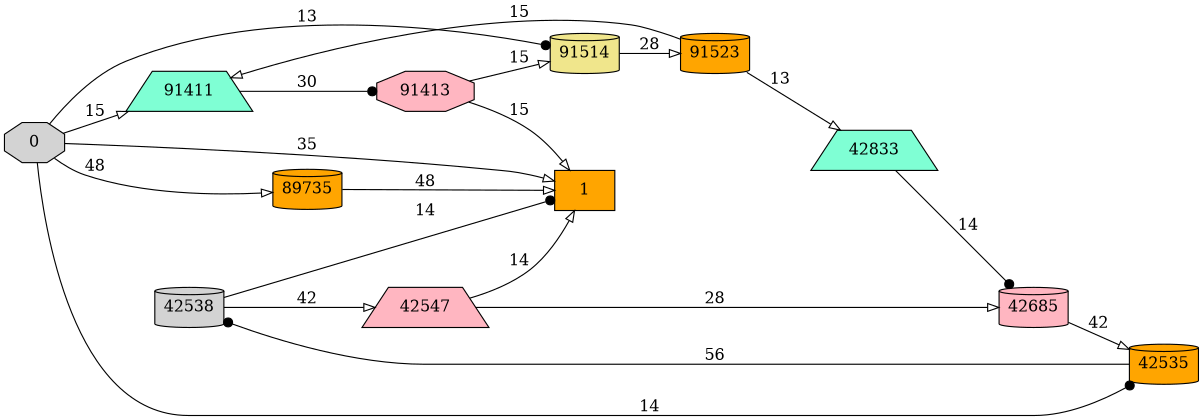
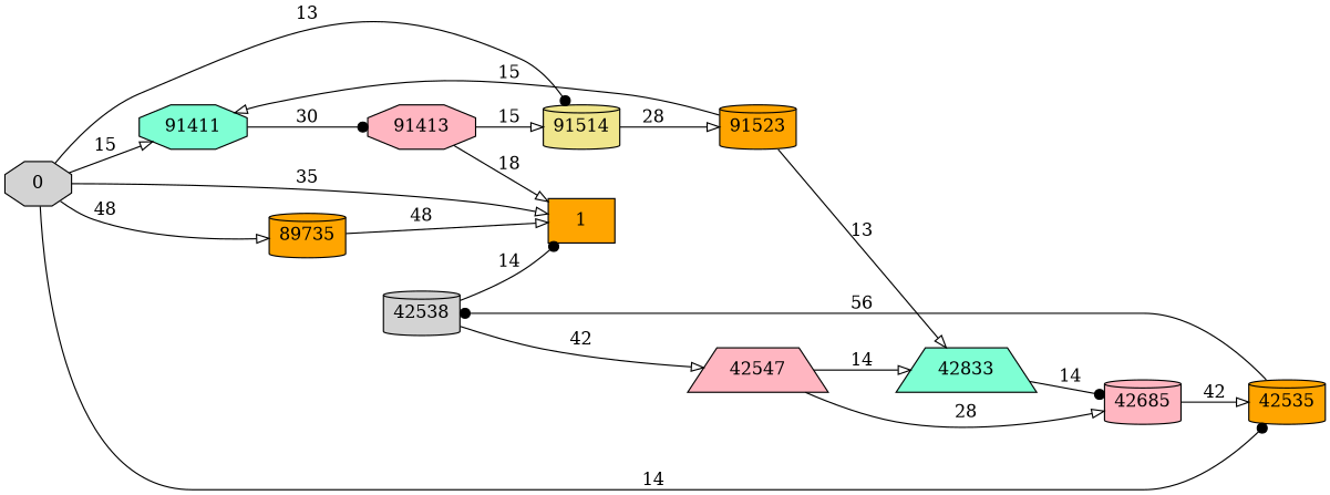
  digraph {
    rankdir=LR
    node [fillcolor=orange shape=cylinder style=filled]
    edge [arrowhead=onormal]
    42538 [fillcolor=lightgrey]
    42535
    42547 [fillcolor=lightpink shape=trapezium]
    1 [shape=box]
    42685 [fillcolor=lightpink]
    42833 [fillcolor=aquamarine shape=trapezium]
    89735
-   91411 [fillcolor=aquamarine shape=trapezium]
+   91411 [fillcolor=aquamarine shape=octagon]
    91413 [fillcolor=lightpink shape=octagon]
    91514 [fillcolor=khaki]
    91523
    0 [fillcolor=lightgrey shape=octagon]
    42538 -> 42547 [label=42]
    42538 -> 1 [arrowhead=dot label=14]
    42535 -> 42538 [arrowhead=dot label=56]
    42547 -> 42685 [label=28]
-   42547 -> 1 [label=14]
+   42547 -> 42833 [label=14]
    42685 -> 42535 [label=42]
    42833 -> 42685 [arrowhead=dot label=14]
    89735 -> 1 [label=48]
    91411 -> 91413 [arrowhead=dot label=30]
-   91413 -> 1 [label=15]
+   91413 -> 1 [label=18]
    91413 -> 91514 [label=15]
    91514 -> 91523 [label=28]
    91523 -> 42833 [label=13]
    91523 -> 91411 [label=15]
    0 -> 42535 [arrowhead=dot label=14]
    0 -> 1 [label=35]
    0 -> 89735 [label=48]
    0 -> 91411 [label=15]
    0 -> 91514 [arrowhead=dot label=13]
  }
